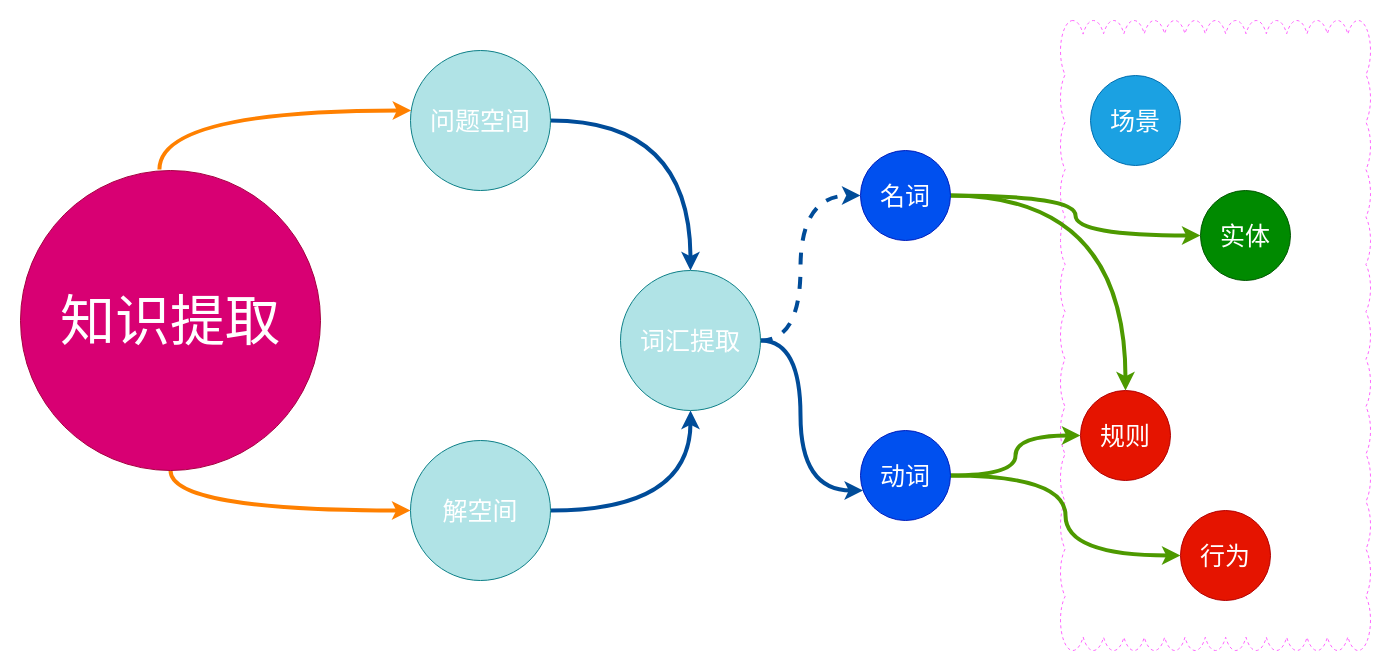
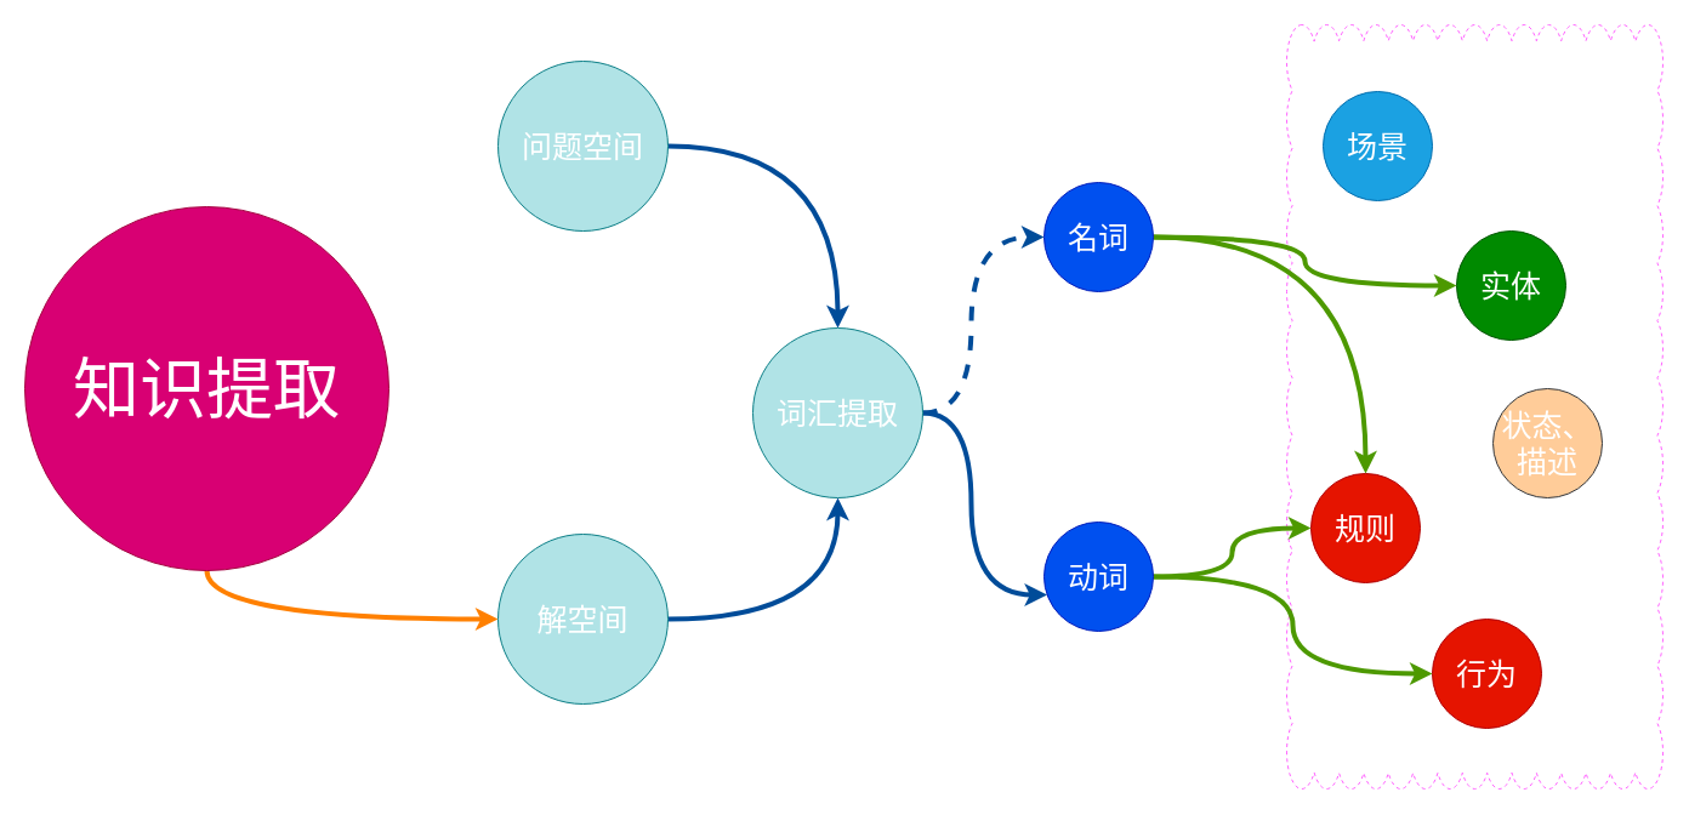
  <mxCell id="0" />
  <mxCell id="1" parent="0" />
  <mxCell id="2" value="" style="whiteSpace=wrap;html=1;shape=mxgraph.basic.cloud_rect;fontSize=25;fontColor=#FFFFFF;strokeColor=#FF66FF;dashed=1;" parent="1" vertex="1"><mxGeometry x="1060" y="20" width="310" height="630" as="geometry" /></mxCell>
  <mxCell id="3" style="edgeStyle=orthogonalEdgeStyle;orthogonalLoop=1;jettySize=auto;html=1;fontSize=25;fontColor=#FFFFFF;curved=1;strokeColor=#FF8000;strokeWidth=4;" parent="1" source="5" target="12" edge="1"><mxGeometry relative="1" as="geometry"><Array as="points"><mxPoint x="170" y="510" /></Array></mxGeometry></mxCell>
- <mxCell id="4" style="edgeStyle=orthogonalEdgeStyle;curved=1;orthogonalLoop=1;jettySize=auto;html=1;fontSize=25;fontColor=#FFFFFF;exitX=0.463;exitY=-0.003;exitDx=0;exitDy=0;exitPerimeter=0;strokeWidth=4;strokeColor=#FF8000;" parent="1" source="5" target="7" edge="1"><mxGeometry relative="1" as="geometry"><Array as="points"><mxPoint x="159" y="110" /></Array></mxGeometry></mxCell>
  <mxCell id="5" value="知识提取" style="ellipse;whiteSpace=wrap;html=1;aspect=fixed;fillColor=#d80073;strokeColor=#A50040;fontSize=55;fontColor=#ffffff;" parent="1" vertex="1"><mxGeometry x="20" y="170" width="300" height="300" as="geometry" /></mxCell>
  <mxCell id="6" style="edgeStyle=orthogonalEdgeStyle;curved=1;orthogonalLoop=1;jettySize=auto;html=1;fontSize=25;fontColor=#FFFFFF;strokeColor=#004C99;strokeWidth=4;" parent="1" source="7" target="10" edge="1"><mxGeometry relative="1" as="geometry" /></mxCell>
  <mxCell id="7" value="问题空间" style="ellipse;whiteSpace=wrap;html=1;aspect=fixed;fillColor=#b0e3e6;strokeColor=#0e8088;fontSize=25;fontColor=#FFFFFF;" parent="1" vertex="1"><mxGeometry x="410" y="50" width="140" height="140" as="geometry" /></mxCell>
  <mxCell id="8" style="edgeStyle=orthogonalEdgeStyle;curved=1;orthogonalLoop=1;jettySize=auto;html=1;fontSize=25;fontColor=#FFFFFF;strokeColor=#004C99;strokeWidth=4;dashed=1;" parent="1" source="10" target="15" edge="1"><mxGeometry relative="1" as="geometry"><Array as="points"><mxPoint x="800" y="340" /><mxPoint x="800" y="195" /></Array></mxGeometry></mxCell>
  <mxCell id="9" style="edgeStyle=orthogonalEdgeStyle;curved=1;orthogonalLoop=1;jettySize=auto;html=1;fontSize=25;fontColor=#FFFFFF;strokeColor=#004C99;strokeWidth=4;" parent="1" source="10" target="18" edge="1"><mxGeometry relative="1" as="geometry"><Array as="points"><mxPoint x="800" y="340" /><mxPoint x="800" y="490" /></Array></mxGeometry></mxCell>
  <mxCell id="10" value="词汇提取" style="ellipse;whiteSpace=wrap;html=1;aspect=fixed;fillColor=#b0e3e6;strokeColor=#0e8088;fontSize=25;fontColor=#FFFFFF;" parent="1" vertex="1"><mxGeometry x="620" y="270" width="140" height="140" as="geometry" /></mxCell>
  <mxCell id="11" style="edgeStyle=orthogonalEdgeStyle;curved=1;orthogonalLoop=1;jettySize=auto;html=1;fontSize=25;fontColor=#FFFFFF;strokeColor=#004C99;strokeWidth=4;" parent="1" source="12" target="10" edge="1"><mxGeometry relative="1" as="geometry" /></mxCell>
  <mxCell id="12" value="解空间" style="ellipse;whiteSpace=wrap;html=1;aspect=fixed;fillColor=#b0e3e6;strokeColor=#0e8088;fontSize=25;fontColor=#FFFFFF;" parent="1" vertex="1"><mxGeometry x="410" y="440" width="140" height="140" as="geometry" /></mxCell>
  <mxCell id="13" style="edgeStyle=orthogonalEdgeStyle;curved=1;orthogonalLoop=1;jettySize=auto;html=1;fontSize=25;fontColor=#FFFFFF;strokeWidth=4;strokeColor=#4D9900;" parent="1" source="15" target="22" edge="1"><mxGeometry relative="1" as="geometry" /></mxCell>
  <mxCell id="14" style="edgeStyle=orthogonalEdgeStyle;curved=1;orthogonalLoop=1;jettySize=auto;html=1;entryX=0;entryY=0.5;entryDx=0;entryDy=0;fontSize=25;fontColor=#FFFFFF;strokeColor=#4D9900;strokeWidth=4;" parent="1" source="15" target="20" edge="1"><mxGeometry relative="1" as="geometry" /></mxCell>
  <mxCell id="15" value="名词" style="ellipse;whiteSpace=wrap;html=1;aspect=fixed;fillColor=#0050ef;strokeColor=#001DBC;fontSize=25;fontColor=#ffffff;" parent="1" vertex="1"><mxGeometry x="860" y="150" width="90" height="90" as="geometry" /></mxCell>
  <mxCell id="16" style="edgeStyle=orthogonalEdgeStyle;curved=1;orthogonalLoop=1;jettySize=auto;html=1;fontSize=25;fontColor=#FFFFFF;strokeColor=#4D9900;strokeWidth=4;" parent="1" source="18" target="22" edge="1"><mxGeometry relative="1" as="geometry" /></mxCell>
  <mxCell id="17" style="edgeStyle=orthogonalEdgeStyle;curved=1;orthogonalLoop=1;jettySize=auto;html=1;entryX=0;entryY=0.5;entryDx=0;entryDy=0;fontSize=25;fontColor=#FFFFFF;strokeColor=#4D9900;strokeWidth=4;" parent="1" source="18" target="23" edge="1"><mxGeometry relative="1" as="geometry" /></mxCell>
  <mxCell id="18" value="动词" style="ellipse;whiteSpace=wrap;html=1;aspect=fixed;fillColor=#0050ef;strokeColor=#001DBC;fontSize=25;fontColor=#ffffff;" parent="1" vertex="1"><mxGeometry x="860" y="430" width="90" height="90" as="geometry" /></mxCell>
  <mxCell id="19" value="场景" style="ellipse;whiteSpace=wrap;html=1;aspect=fixed;fillColor=#1ba1e2;strokeColor=#006EAF;fontSize=25;fontColor=#ffffff;" parent="1" vertex="1"><mxGeometry x="1090" y="75" width="90" height="90" as="geometry" /></mxCell>
  <mxCell id="20" value="实体" style="ellipse;whiteSpace=wrap;html=1;aspect=fixed;fillColor=#008a00;strokeColor=#005700;fontSize=25;fontColor=#ffffff;" parent="1" vertex="1"><mxGeometry x="1200" y="190" width="90" height="90" as="geometry" /></mxCell>
+ <mxCell id="21" value="状态、描述" style="ellipse;whiteSpace=wrap;html=1;aspect=fixed;fillColor=#ffcc99;strokeColor=#36393d;fontSize=25;fontColor=#FFFFFF;" parent="1" vertex="1"><mxGeometry x="1230" y="320" width="90" height="90" as="geometry" /></mxCell>
  <mxCell id="22" value="规则" style="ellipse;whiteSpace=wrap;html=1;aspect=fixed;fillColor=#e51400;strokeColor=#B20000;fontSize=25;fontColor=#ffffff;" parent="1" vertex="1"><mxGeometry x="1080" y="390" width="90" height="90" as="geometry" /></mxCell>
  <mxCell id="23" value="行为" style="ellipse;whiteSpace=wrap;html=1;aspect=fixed;fillColor=#e51400;strokeColor=#B20000;fontSize=25;fontColor=#ffffff;" parent="1" vertex="1"><mxGeometry x="1180" y="510" width="90" height="90" as="geometry" /></mxCell>
